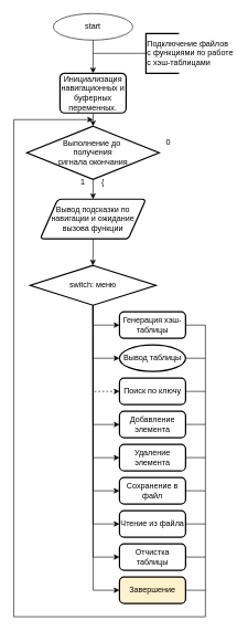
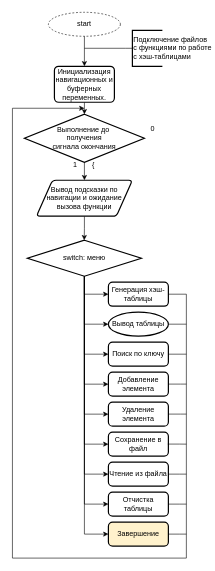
  <mxCell id="0" />
  <mxCell id="1" parent="0" />
- <mxCell id="2" value="start" style="ellipse;whiteSpace=wrap;html=1;" vertex="1" parent="1"><mxGeometry x="80" y="20" width="120" height="40" as="geometry" /></mxCell>
+ <mxCell id="2" value="start" style="ellipse;whiteSpace=wrap;html=1;dashed=1;" vertex="1" parent="1"><mxGeometry x="80" y="20" width="120" height="40" as="geometry" /></mxCell>
  <mxCell id="3" value="" style="endArrow=classic;html=1;rounded=0;labelBackgroundColor=default;strokeColor=default;align=center;verticalAlign=middle;fontFamily=Helvetica;fontSize=11;fontColor=default;shape=connector;edgeStyle=orthogonalEdgeStyle;exitX=0.5;exitY=1;exitDx=0;exitDy=0;entryX=0.5;entryY=0;entryDx=0;entryDy=0;" edge="1" source="2" parent="1" target="7"><mxGeometry width="50" height="50" relative="1" as="geometry"><mxPoint x="190.29" y="130" as="sourcePoint" /><mxPoint x="140" y="130" as="targetPoint" /></mxGeometry></mxCell>
  <mxCell id="4" style="edgeStyle=orthogonalEdgeStyle;rounded=0;orthogonalLoop=1;jettySize=auto;html=1;exitX=0;exitY=0.5;exitDx=0;exitDy=0;exitPerimeter=0;endArrow=none;endFill=0;strokeWidth=1;" edge="1" source="5" parent="1"><mxGeometry relative="1" as="geometry"><mxPoint x="140" y="80" as="targetPoint" /><mxPoint x="200" y="90" as="sourcePoint" /><Array as="points"><mxPoint x="209" y="80" /></Array></mxGeometry></mxCell>
  <mxCell id="5" value="Подключение файлов&amp;nbsp;&lt;div&gt;с функциями по работе&amp;nbsp;&lt;/div&gt;&lt;div&gt;с хэш-таблицами&lt;/div&gt;" style="strokeWidth=2;html=1;shape=mxgraph.flowchart.annotation_1;align=left;pointerEvents=1;" vertex="1" parent="1"><mxGeometry x="220" y="50" width="50" height="60" as="geometry" /></mxCell>
  <mxCell id="6" style="edgeStyle=orthogonalEdgeStyle;rounded=0;orthogonalLoop=1;jettySize=auto;html=1;exitX=0.5;exitY=1;exitDx=0;exitDy=0;entryX=0.5;entryY=0;entryDx=0;entryDy=0;entryPerimeter=0;" edge="1" parent="1" source="7" target="9"><mxGeometry relative="1" as="geometry"><mxPoint x="139.69" y="210" as="targetPoint" /></mxGeometry></mxCell>
  <mxCell id="7" value="Инициализация навигационных и буферных переменных." style="rounded=1;whiteSpace=wrap;html=1;absoluteArcSize=1;arcSize=14;strokeWidth=2;" vertex="1" parent="1"><mxGeometry x="90" y="110" width="100" height="60" as="geometry" /></mxCell>
  <mxCell id="8" style="edgeStyle=orthogonalEdgeStyle;rounded=0;orthogonalLoop=1;jettySize=auto;html=1;exitX=0.5;exitY=1;exitDx=0;exitDy=0;exitPerimeter=0;" edge="1" source="9" parent="1"><mxGeometry relative="1" as="geometry"><mxPoint x="140" y="300" as="targetPoint" /></mxGeometry></mxCell>
  <mxCell id="9" value="Выполнение до&amp;nbsp;&lt;div&gt;получения&lt;div&gt;сигнала окончания&lt;/div&gt;&lt;/div&gt;" style="strokeWidth=2;html=1;shape=mxgraph.flowchart.decision;whiteSpace=wrap;" vertex="1" parent="1"><mxGeometry x="40" y="190" width="200" height="80" as="geometry" /></mxCell>
  <mxCell id="10" value="1" style="text;html=1;strokeColor=none;fillColor=none;align=center;verticalAlign=middle;whiteSpace=wrap;rounded=0;" vertex="1" parent="1"><mxGeometry x="110" y="260" width="30" height="30" as="geometry" /></mxCell>
  <mxCell id="11" value="0" style="text;html=1;strokeColor=none;fillColor=none;align=center;verticalAlign=middle;whiteSpace=wrap;rounded=0;" vertex="1" parent="1"><mxGeometry x="239.29" y="200" width="30" height="30" as="geometry" /></mxCell>
  <mxCell id="12" value="{" style="text;html=1;strokeColor=none;fillColor=none;align=center;verticalAlign=middle;whiteSpace=wrap;rounded=0;" vertex="1" parent="1"><mxGeometry x="140" y="260" width="30" height="30" as="geometry" /></mxCell>
  <mxCell id="13" style="edgeStyle=orthogonalEdgeStyle;rounded=0;orthogonalLoop=1;jettySize=auto;html=1;exitX=0.5;exitY=1;exitDx=0;exitDy=0;" edge="1" parent="1" source="14"><mxGeometry relative="1" as="geometry"><mxPoint x="139.69" y="400" as="targetPoint" /></mxGeometry></mxCell>
  <mxCell id="14" value="Вывод подсказки по навигации и ожидание вызова функции" style="shape=parallelogram;html=1;strokeWidth=2;perimeter=parallelogramPerimeter;whiteSpace=wrap;rounded=1;arcSize=12;size=0.167;" vertex="1" parent="1"><mxGeometry x="60" y="300" width="160" height="60" as="geometry" /></mxCell>
  <mxCell id="15" style="edgeStyle=orthogonalEdgeStyle;rounded=0;orthogonalLoop=1;jettySize=auto;html=1;exitX=0.5;exitY=1;exitDx=0;exitDy=0;exitPerimeter=0;entryX=0;entryY=0.5;entryDx=0;entryDy=0;" edge="1" source="16" target="18" parent="1"><mxGeometry relative="1" as="geometry"><mxPoint x="140.476" y="610" as="targetPoint" /></mxGeometry></mxCell>
  <mxCell id="16" value="switch: меню" style="strokeWidth=2;html=1;shape=mxgraph.flowchart.decision;whiteSpace=wrap;" vertex="1" parent="1"><mxGeometry x="45" y="400" width="190" height="60" as="geometry" /></mxCell>
  <mxCell id="17" style="edgeStyle=orthogonalEdgeStyle;rounded=0;orthogonalLoop=1;jettySize=auto;html=1;exitX=1;exitY=0.5;exitDx=0;exitDy=0;" edge="1" source="18" parent="1"><mxGeometry relative="1" as="geometry"><mxPoint x="140" y="180" as="targetPoint" /><Array as="points"><mxPoint x="310" y="490" /><mxPoint x="310" y="930" /><mxPoint x="20" y="930" /><mxPoint x="20" y="180" /></Array></mxGeometry></mxCell>
  <mxCell id="18" value="Генерация хэш-таблицы" style="rounded=1;whiteSpace=wrap;html=1;absoluteArcSize=1;arcSize=14;strokeWidth=2;" vertex="1" parent="1"><mxGeometry x="180" y="470" width="100" height="40" as="geometry" /></mxCell>
  <mxCell id="19" style="edgeStyle=orthogonalEdgeStyle;rounded=0;orthogonalLoop=1;jettySize=auto;html=1;exitX=0.5;exitY=1;exitDx=0;exitDy=0;exitPerimeter=0;entryX=0;entryY=0.5;entryDx=0;entryDy=0;" edge="1" parent="1" target="21" source="16"><mxGeometry relative="1" as="geometry"><mxPoint x="120.476" y="680" as="targetPoint" /><mxPoint x="120" y="530" as="sourcePoint" /><Array as="points"><mxPoint x="140" y="540" /></Array></mxGeometry></mxCell>
  <mxCell id="20" style="edgeStyle=orthogonalEdgeStyle;rounded=0;orthogonalLoop=1;jettySize=auto;html=1;exitX=1;exitY=0.5;exitDx=0;exitDy=0;endArrow=none;endFill=0;" edge="1" parent="1" source="21"><mxGeometry relative="1" as="geometry"><mxPoint x="310" y="540" as="targetPoint" /></mxGeometry></mxCell>
  <mxCell id="21" value="Вывод таблицы" style="ellipse;whiteSpace=wrap;html=1;absoluteArcSize=1;arcSize=14;strokeWidth=2;" vertex="1" parent="1"><mxGeometry x="180" y="520" width="100" height="40" as="geometry" /></mxCell>
- <mxCell id="22" style="edgeStyle=orthogonalEdgeStyle;rounded=0;orthogonalLoop=1;jettySize=auto;html=1;exitX=0.5;exitY=1;exitDx=0;exitDy=0;exitPerimeter=0;entryX=0;entryY=0.5;entryDx=0;entryDy=0;dashed=1;" edge="1" parent="1" target="24" source="16"><mxGeometry relative="1" as="geometry"><mxPoint x="120.476" y="730" as="targetPoint" /><mxPoint x="140" y="510" as="sourcePoint" /><Array as="points"><mxPoint x="140" y="590" /></Array></mxGeometry></mxCell>
+ <mxCell id="22" style="edgeStyle=orthogonalEdgeStyle;rounded=0;orthogonalLoop=1;jettySize=auto;html=1;exitX=0.5;exitY=1;exitDx=0;exitDy=0;exitPerimeter=0;entryX=0;entryY=0.5;entryDx=0;entryDy=0;" edge="1" parent="1" target="24" source="16"><mxGeometry relative="1" as="geometry"><mxPoint x="120.476" y="730" as="targetPoint" /><mxPoint x="140" y="510" as="sourcePoint" /><Array as="points"><mxPoint x="140" y="590" /></Array></mxGeometry></mxCell>
  <mxCell id="23" style="edgeStyle=orthogonalEdgeStyle;rounded=0;orthogonalLoop=1;jettySize=auto;html=1;exitX=1;exitY=0.5;exitDx=0;exitDy=0;endArrow=none;endFill=0;" edge="1" parent="1" source="24"><mxGeometry relative="1" as="geometry"><mxPoint x="310" y="590" as="targetPoint" /></mxGeometry></mxCell>
  <mxCell id="24" value="Поиск по ключу" style="rounded=1;whiteSpace=wrap;html=1;absoluteArcSize=1;arcSize=14;strokeWidth=2;" vertex="1" parent="1"><mxGeometry x="180" y="570" width="100" height="40" as="geometry" /></mxCell>
  <mxCell id="25" style="edgeStyle=orthogonalEdgeStyle;rounded=0;orthogonalLoop=1;jettySize=auto;html=1;exitX=0.5;exitY=1;exitDx=0;exitDy=0;exitPerimeter=0;entryX=0;entryY=0.5;entryDx=0;entryDy=0;" edge="1" parent="1" target="26" source="16"><mxGeometry relative="1" as="geometry"><mxPoint x="120.476" y="780" as="targetPoint" /><mxPoint x="140" y="510" as="sourcePoint" /><Array as="points"><mxPoint x="140" y="640" /></Array></mxGeometry></mxCell>
  <mxCell id="26" value="Добавление элемента" style="rounded=1;whiteSpace=wrap;html=1;absoluteArcSize=1;arcSize=14;strokeWidth=2;" vertex="1" parent="1"><mxGeometry x="180" y="620" width="100" height="40" as="geometry" /></mxCell>
  <mxCell id="27" style="edgeStyle=orthogonalEdgeStyle;rounded=0;orthogonalLoop=1;jettySize=auto;html=1;exitX=1;exitY=0.5;exitDx=0;exitDy=0;endArrow=none;endFill=0;" edge="1" parent="1"><mxGeometry relative="1" as="geometry"><mxPoint x="310" y="639.9" as="targetPoint" /><mxPoint x="280" y="639.9" as="sourcePoint" /><Array as="points"><mxPoint x="300" y="639.9" /><mxPoint x="300" y="639.9" /></Array></mxGeometry></mxCell>
  <mxCell id="28" style="edgeStyle=orthogonalEdgeStyle;rounded=0;orthogonalLoop=1;jettySize=auto;html=1;entryX=0;entryY=0.5;entryDx=0;entryDy=0;" edge="1" parent="1" target="29"><mxGeometry relative="1" as="geometry"><mxPoint x="120.476" y="830" as="targetPoint" /><mxPoint x="140" y="460" as="sourcePoint" /><Array as="points"><mxPoint x="140" y="690" /></Array></mxGeometry></mxCell>
  <mxCell id="29" value="Удаление элемента" style="rounded=1;whiteSpace=wrap;html=1;absoluteArcSize=1;arcSize=14;strokeWidth=2;" vertex="1" parent="1"><mxGeometry x="180" y="670" width="100" height="40" as="geometry" /></mxCell>
  <mxCell id="30" style="edgeStyle=orthogonalEdgeStyle;rounded=0;orthogonalLoop=1;jettySize=auto;html=1;exitX=1;exitY=0.5;exitDx=0;exitDy=0;endArrow=none;endFill=0;" edge="1" parent="1"><mxGeometry relative="1" as="geometry"><mxPoint x="310" y="689.9" as="targetPoint" /><mxPoint x="280" y="689.9" as="sourcePoint" /><Array as="points"><mxPoint x="300" y="689.9" /><mxPoint x="300" y="689.9" /></Array></mxGeometry></mxCell>
  <mxCell id="31" value="Сохранение в файл" style="rounded=1;whiteSpace=wrap;html=1;absoluteArcSize=1;arcSize=14;strokeWidth=2;" vertex="1" parent="1"><mxGeometry x="180" y="720" width="100" height="40" as="geometry" /></mxCell>
  <mxCell id="32" style="edgeStyle=orthogonalEdgeStyle;rounded=0;orthogonalLoop=1;jettySize=auto;html=1;exitX=1;exitY=0.5;exitDx=0;exitDy=0;endArrow=none;endFill=0;" edge="1" parent="1"><mxGeometry relative="1" as="geometry"><mxPoint x="310" y="740" as="targetPoint" /><mxPoint x="279" y="739.9" as="sourcePoint" /><Array as="points"><mxPoint x="299" y="739.9" /><mxPoint x="299" y="739.9" /></Array></mxGeometry></mxCell>
  <mxCell id="33" value="Чтение из файла" style="rounded=1;whiteSpace=wrap;html=1;absoluteArcSize=1;arcSize=14;strokeWidth=2;" vertex="1" parent="1"><mxGeometry x="180" y="770" width="100" height="40" as="geometry" /></mxCell>
  <mxCell id="34" style="edgeStyle=orthogonalEdgeStyle;rounded=0;orthogonalLoop=1;jettySize=auto;html=1;endArrow=none;endFill=0;" edge="1" parent="1"><mxGeometry relative="1" as="geometry"><mxPoint x="310" y="790" as="targetPoint" /><mxPoint x="280" y="790" as="sourcePoint" /><Array as="points"><mxPoint x="298" y="789.9" /><mxPoint x="298" y="789.9" /></Array></mxGeometry></mxCell>
  <mxCell id="35" value="Отчистка таблицы" style="rounded=1;whiteSpace=wrap;html=1;absoluteArcSize=1;arcSize=14;strokeWidth=2;" vertex="1" parent="1"><mxGeometry x="180" y="820" width="100" height="40" as="geometry" /></mxCell>
  <mxCell id="36" style="edgeStyle=orthogonalEdgeStyle;rounded=0;orthogonalLoop=1;jettySize=auto;html=1;endArrow=none;endFill=0;" edge="1" parent="1"><mxGeometry relative="1" as="geometry"><mxPoint x="310" y="840" as="targetPoint" /><mxPoint x="280" y="840" as="sourcePoint" /><Array as="points"><mxPoint x="298" y="839.9" /><mxPoint x="298" y="839.9" /></Array></mxGeometry></mxCell>
  <mxCell id="37" value="Завершение" style="rounded=1;whiteSpace=wrap;html=1;absoluteArcSize=1;arcSize=14;strokeWidth=2;fillColor=#fff2cc;" vertex="1" parent="1"><mxGeometry x="180" y="870" width="100" height="40" as="geometry" /></mxCell>
  <mxCell id="38" style="edgeStyle=orthogonalEdgeStyle;rounded=0;orthogonalLoop=1;jettySize=auto;html=1;endArrow=none;endFill=0;" edge="1" parent="1"><mxGeometry relative="1" as="geometry"><mxPoint x="310" y="890" as="targetPoint" /><mxPoint x="280" y="890" as="sourcePoint" /><Array as="points"><mxPoint x="298" y="889.9" /><mxPoint x="298" y="889.9" /></Array></mxGeometry></mxCell>
  <mxCell id="39" style="edgeStyle=orthogonalEdgeStyle;rounded=0;orthogonalLoop=1;jettySize=auto;html=1;entryX=0;entryY=0.5;entryDx=0;entryDy=0;exitX=0.5;exitY=1;exitDx=0;exitDy=0;exitPerimeter=0;" edge="1" parent="1" source="16"><mxGeometry relative="1" as="geometry"><mxPoint x="180" y="740" as="targetPoint" /><mxPoint x="140" y="510" as="sourcePoint" /><Array as="points"><mxPoint x="140" y="740" /></Array></mxGeometry></mxCell>
  <mxCell id="40" style="edgeStyle=orthogonalEdgeStyle;rounded=0;orthogonalLoop=1;jettySize=auto;html=1;entryX=0;entryY=0.5;entryDx=0;entryDy=0;" edge="1" parent="1"><mxGeometry relative="1" as="geometry"><mxPoint x="180" y="790" as="targetPoint" /><mxPoint x="140" y="460" as="sourcePoint" /><Array as="points"><mxPoint x="140" y="790" /></Array></mxGeometry></mxCell>
  <mxCell id="41" style="edgeStyle=orthogonalEdgeStyle;rounded=0;orthogonalLoop=1;jettySize=auto;html=1;entryX=0;entryY=0.5;entryDx=0;entryDy=0;" edge="1" parent="1"><mxGeometry relative="1" as="geometry"><mxPoint x="180" y="840" as="targetPoint" /><mxPoint x="140" y="460" as="sourcePoint" /><Array as="points"><mxPoint x="140" y="840" /></Array></mxGeometry></mxCell>
  <mxCell id="42" style="edgeStyle=orthogonalEdgeStyle;rounded=0;orthogonalLoop=1;jettySize=auto;html=1;entryX=0;entryY=0.5;entryDx=0;entryDy=0;exitX=0.5;exitY=1;exitDx=0;exitDy=0;exitPerimeter=0;" edge="1" parent="1" source="16"><mxGeometry relative="1" as="geometry"><mxPoint x="180" y="890" as="targetPoint" /><mxPoint x="140" y="660" as="sourcePoint" /><Array as="points"><mxPoint x="140" y="890" /></Array></mxGeometry></mxCell>
